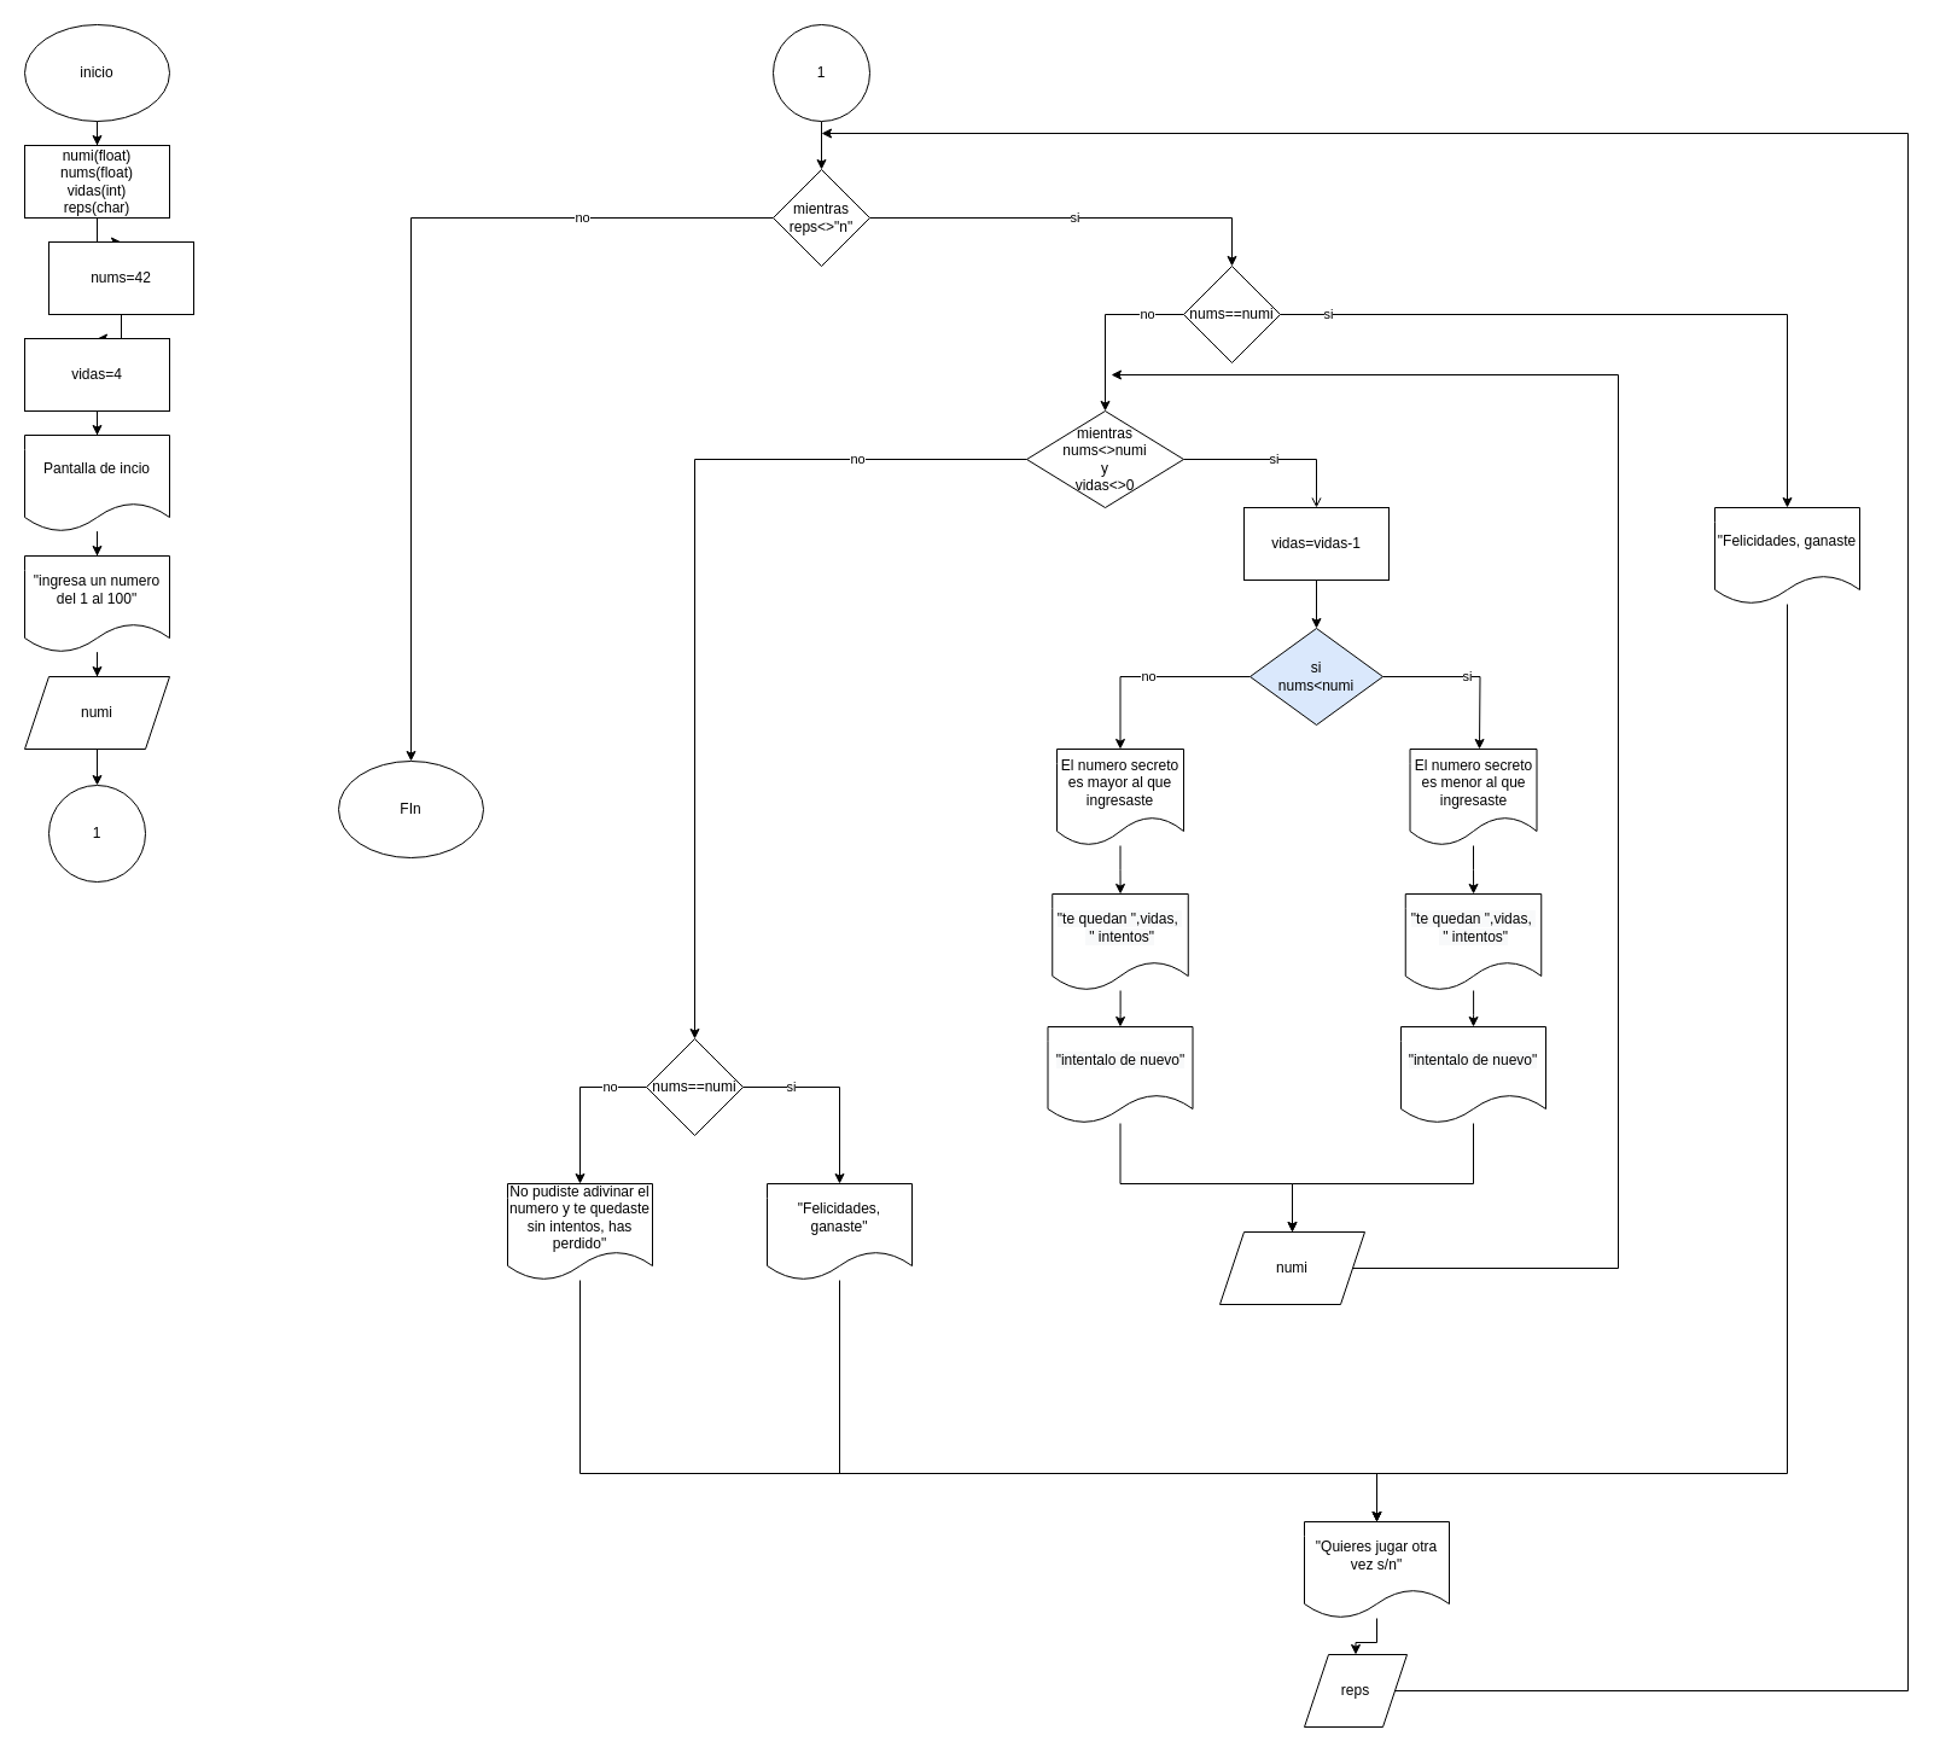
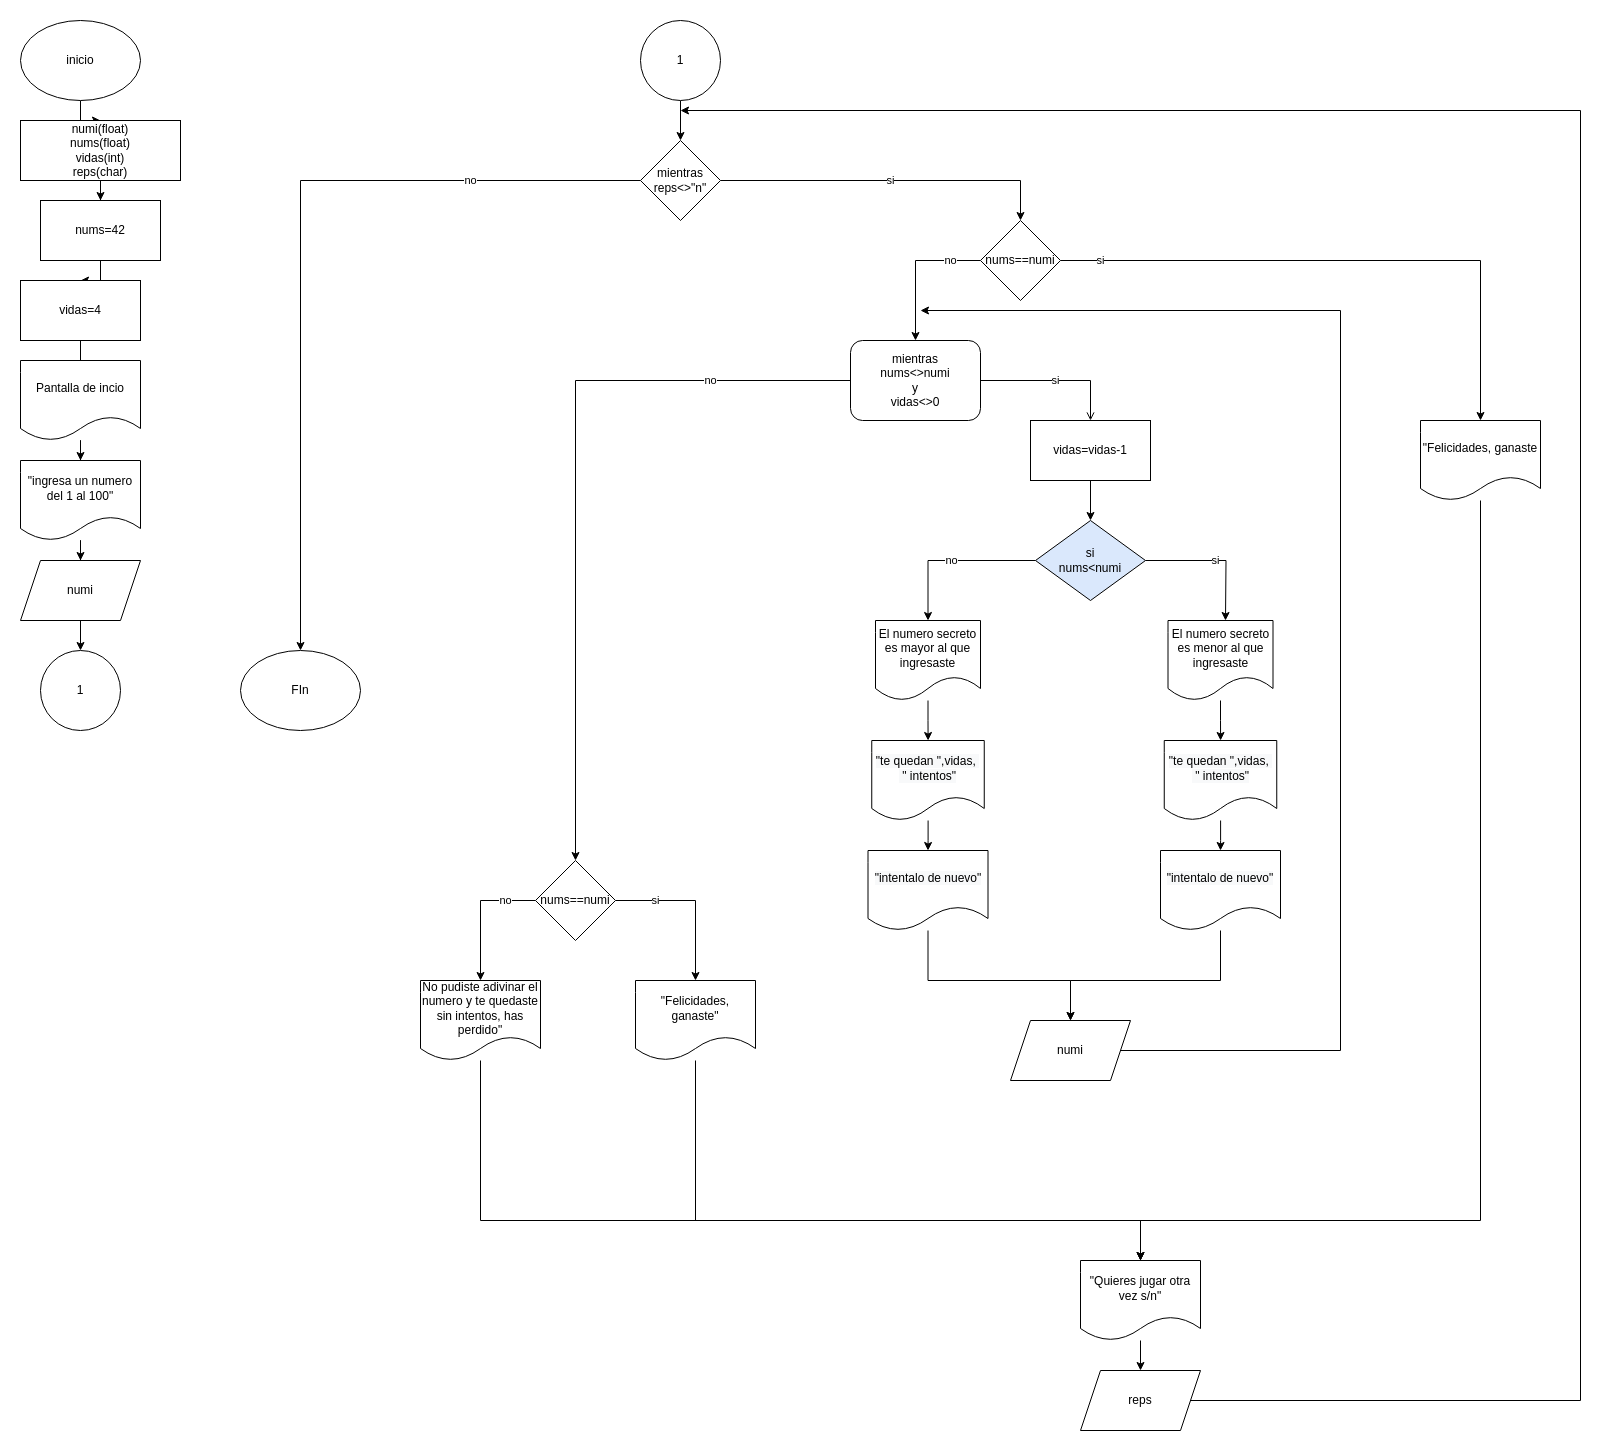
  <mxCell id="0" />
  <mxCell id="1" parent="0" />
  <mxCell id="2" value="" style="edgeStyle=orthogonalEdgeStyle;rounded=0;orthogonalLoop=1;jettySize=auto;html=1;" parent="1" source="3" target="5" edge="1"><mxGeometry relative="1" as="geometry" /></mxCell>
  <mxCell id="3" value="inicio" style="ellipse;whiteSpace=wrap;html=1;" parent="1" vertex="1"><mxGeometry x="20" y="20" width="120" height="80" as="geometry" /></mxCell>
  <mxCell id="4" value="" style="edgeStyle=orthogonalEdgeStyle;rounded=0;orthogonalLoop=1;jettySize=auto;html=1;" parent="1" source="5" target="16" edge="1"><mxGeometry relative="1" as="geometry" /></mxCell>
- <mxCell id="5" value="numi(float)&lt;br&gt;nums(float)&lt;br&gt;vidas(int)&lt;br&gt;reps(char)" style="rounded=0;whiteSpace=wrap;html=1;" parent="1" vertex="1"><mxGeometry x="20" y="120" width="120" height="60" as="geometry" /></mxCell>
+ <mxCell id="5" value="numi(float)&lt;br&gt;nums(float)&lt;br&gt;vidas(int)&lt;br&gt;reps(char)" style="rounded=0;whiteSpace=wrap;html=1;" parent="1" vertex="1"><mxGeometry x="20" y="120" width="160" height="60" as="geometry" /></mxCell>
  <mxCell id="6" value="" style="edgeStyle=orthogonalEdgeStyle;rounded=0;orthogonalLoop=1;jettySize=auto;html=1;" parent="1" source="7" target="9" edge="1"><mxGeometry relative="1" as="geometry" /></mxCell>
  <mxCell id="7" value="Pantalla de incio" style="shape=document;whiteSpace=wrap;html=1;boundedLbl=1;" parent="1" vertex="1"><mxGeometry x="20" y="360" width="120" height="80" as="geometry" /></mxCell>
  <mxCell id="8" value="" style="edgeStyle=orthogonalEdgeStyle;rounded=0;orthogonalLoop=1;jettySize=auto;html=1;" parent="1" source="9" target="11" edge="1"><mxGeometry relative="1" as="geometry" /></mxCell>
  <mxCell id="9" value="&quot;ingresa un numero del 1 al 100&quot;" style="shape=document;whiteSpace=wrap;html=1;boundedLbl=1;" parent="1" vertex="1"><mxGeometry x="20" y="460" width="120" height="80" as="geometry" /></mxCell>
  <mxCell id="10" value="" style="edgeStyle=orthogonalEdgeStyle;rounded=0;orthogonalLoop=1;jettySize=auto;html=1;" parent="1" source="11" target="12" edge="1"><mxGeometry relative="1" as="geometry" /></mxCell>
  <mxCell id="11" value="numi" style="shape=parallelogram;perimeter=parallelogramPerimeter;whiteSpace=wrap;html=1;fixedSize=1;" parent="1" vertex="1"><mxGeometry x="20" y="560" width="120" height="60" as="geometry" /></mxCell>
  <mxCell id="12" value="1" style="ellipse;whiteSpace=wrap;html=1;aspect=fixed;" parent="1" vertex="1"><mxGeometry x="40" y="650" width="80" height="80" as="geometry" /></mxCell>
  <mxCell id="13" value="" style="edgeStyle=orthogonalEdgeStyle;rounded=0;orthogonalLoop=1;jettySize=auto;html=1;" parent="1" source="14" target="21" edge="1"><mxGeometry relative="1" as="geometry" /></mxCell>
  <mxCell id="14" value="1" style="ellipse;whiteSpace=wrap;html=1;aspect=fixed;" parent="1" vertex="1"><mxGeometry x="640" y="20" width="80" height="80" as="geometry" /></mxCell>
  <mxCell id="15" value="" style="edgeStyle=orthogonalEdgeStyle;rounded=0;orthogonalLoop=1;jettySize=auto;html=1;" parent="1" source="16" target="18" edge="1"><mxGeometry relative="1" as="geometry" /></mxCell>
  <mxCell id="16" value="nums=42" style="rounded=0;whiteSpace=wrap;html=1;" parent="1" vertex="1"><mxGeometry x="40" y="200" width="120" height="60" as="geometry" /></mxCell>
- <mxCell id="17" value="" style="edgeStyle=orthogonalEdgeStyle;rounded=0;orthogonalLoop=1;jettySize=auto;html=1;" parent="1" source="18" target="7" edge="1"><mxGeometry relative="1" as="geometry" /></mxCell>
+ <mxCell id="17" value="" style="edgeStyle=orthogonalEdgeStyle;rounded=0;orthogonalLoop=1;jettySize=auto;html=1;endArrow=none;" parent="1" source="18" target="7" edge="1"><mxGeometry relative="1" as="geometry" /></mxCell>
  <mxCell id="18" value="vidas=4" style="rounded=0;whiteSpace=wrap;html=1;" parent="1" vertex="1"><mxGeometry x="20" y="280" width="120" height="60" as="geometry" /></mxCell>
  <mxCell id="19" value="si" style="edgeStyle=orthogonalEdgeStyle;rounded=0;orthogonalLoop=1;jettySize=auto;html=1;entryX=0.5;entryY=0;entryDx=0;entryDy=0;" edge="1" parent="1" source="21" target="46"><mxGeometry relative="1" as="geometry" /></mxCell>
  <mxCell id="20" value="no" style="edgeStyle=orthogonalEdgeStyle;rounded=0;orthogonalLoop=1;jettySize=auto;html=1;exitX=0;exitY=0.5;exitDx=0;exitDy=0;entryX=0.5;entryY=0;entryDx=0;entryDy=0;" edge="1" parent="1" source="21" target="51"><mxGeometry x="-0.58" relative="1" as="geometry"><mxPoint as="offset" /></mxGeometry></mxCell>
  <mxCell id="21" value="mientras&lt;br&gt;reps&amp;lt;&amp;gt;&quot;n&quot;" style="rhombus;whiteSpace=wrap;html=1;" parent="1" vertex="1"><mxGeometry x="640" y="140" width="80" height="80" as="geometry" /></mxCell>
  <mxCell id="22" value="no" style="edgeStyle=orthogonalEdgeStyle;rounded=0;orthogonalLoop=1;jettySize=auto;html=1;exitX=0;exitY=0.5;exitDx=0;exitDy=0;entryX=0.5;entryY=0;entryDx=0;entryDy=0;" edge="1" parent="1" source="24" target="56"><mxGeometry x="-0.629" relative="1" as="geometry"><mxPoint as="offset" /></mxGeometry></mxCell>
  <mxCell id="23" value="si" style="edgeStyle=orthogonalEdgeStyle;rounded=0;orthogonalLoop=1;jettySize=auto;html=1;exitX=1;exitY=0.5;exitDx=0;exitDy=0;entryX=0.5;entryY=0;entryDx=0;entryDy=0;endArrow=open;" edge="1" parent="1" source="24" target="26"><mxGeometry relative="1" as="geometry" /></mxCell>
- <mxCell id="24" value="mientras&lt;br&gt;nums&amp;lt;&amp;gt;numi&lt;br&gt;y&lt;br&gt;vidas&amp;lt;&amp;gt;0" style="rhombus;whiteSpace=wrap;html=1;" vertex="1" parent="1"><mxGeometry x="850" y="340" width="130" height="80" as="geometry" /></mxCell>
+ <mxCell id="24" value="mientras&lt;br&gt;nums&amp;lt;&amp;gt;numi&lt;br&gt;y&lt;br&gt;vidas&amp;lt;&amp;gt;0" style="whiteSpace=wrap;html=1;rounded=1;" vertex="1" parent="1"><mxGeometry x="850" y="340" width="130" height="80" as="geometry" /></mxCell>
  <mxCell id="25" value="" style="edgeStyle=orthogonalEdgeStyle;rounded=0;orthogonalLoop=1;jettySize=auto;html=1;" edge="1" parent="1" source="26" target="29"><mxGeometry relative="1" as="geometry" /></mxCell>
  <mxCell id="26" value="vidas=vidas-1" style="rounded=0;whiteSpace=wrap;html=1;" vertex="1" parent="1"><mxGeometry x="1030" y="420" width="120" height="60" as="geometry" /></mxCell>
  <mxCell id="27" value="no" style="edgeStyle=orthogonalEdgeStyle;rounded=0;orthogonalLoop=1;jettySize=auto;html=1;entryX=0.5;entryY=0;entryDx=0;entryDy=0;" edge="1" parent="1" source="29" target="31"><mxGeometry relative="1" as="geometry" /></mxCell>
  <mxCell id="28" value="si" style="edgeStyle=orthogonalEdgeStyle;rounded=0;orthogonalLoop=1;jettySize=auto;html=1;entryX=0.5;entryY=0;entryDx=0;entryDy=0;" edge="1" parent="1" source="29"><mxGeometry relative="1" as="geometry"><mxPoint x="1225" y="620" as="targetPoint" /></mxGeometry></mxCell>
  <mxCell id="29" value="si&lt;br&gt;nums&amp;lt;numi" style="rhombus;whiteSpace=wrap;html=1;fillColor=#dae8fc;" vertex="1" parent="1"><mxGeometry x="1035" y="520" width="110" height="80" as="geometry" /></mxCell>
  <mxCell id="30" value="" style="edgeStyle=orthogonalEdgeStyle;rounded=0;orthogonalLoop=1;jettySize=auto;html=1;" edge="1" parent="1" source="31" target="33"><mxGeometry relative="1" as="geometry" /></mxCell>
  <mxCell id="31" value="El numero secreto es mayor al que ingresaste" style="shape=document;whiteSpace=wrap;html=1;boundedLbl=1;" vertex="1" parent="1"><mxGeometry x="875" y="620" width="105" height="80" as="geometry" /></mxCell>
  <mxCell id="32" value="" style="edgeStyle=orthogonalEdgeStyle;rounded=0;orthogonalLoop=1;jettySize=auto;html=1;" edge="1" parent="1" source="33" target="35"><mxGeometry relative="1" as="geometry" /></mxCell>
  <mxCell id="33" value="&lt;span style=&quot;color: rgb(0, 0, 0); font-family: Helvetica; font-size: 12px; font-style: normal; font-variant-ligatures: normal; font-variant-caps: normal; font-weight: 400; letter-spacing: normal; orphans: 2; text-align: center; text-indent: 0px; text-transform: none; widows: 2; word-spacing: 0px; -webkit-text-stroke-width: 0px; background-color: rgb(248, 249, 250); text-decoration-thickness: initial; text-decoration-style: initial; text-decoration-color: initial; float: none; display: inline !important;&quot;&gt;&quot;te quedan &quot;,vidas,&amp;nbsp; &amp;nbsp;&quot; intentos&quot;&lt;/span&gt;" style="shape=document;whiteSpace=wrap;html=1;boundedLbl=1;" vertex="1" parent="1"><mxGeometry x="871.25" y="740" width="112.5" height="80" as="geometry" /></mxCell>
  <mxCell id="34" style="edgeStyle=orthogonalEdgeStyle;rounded=0;orthogonalLoop=1;jettySize=auto;html=1;entryX=0.5;entryY=0;entryDx=0;entryDy=0;" edge="1" parent="1" source="35"><mxGeometry relative="1" as="geometry"><Array as="points"><mxPoint x="928" y="980" /><mxPoint x="1070" y="980" /></Array><mxPoint x="1070" y="1020" as="targetPoint" /></mxGeometry></mxCell>
  <mxCell id="35" value="&lt;span style=&quot;color: rgb(0, 0, 0); font-family: Helvetica; font-size: 12px; font-style: normal; font-variant-ligatures: normal; font-variant-caps: normal; font-weight: 400; letter-spacing: normal; orphans: 2; text-align: center; text-indent: 0px; text-transform: none; widows: 2; word-spacing: 0px; -webkit-text-stroke-width: 0px; text-decoration-thickness: initial; text-decoration-style: initial; text-decoration-color: initial; background-color: rgb(248, 249, 250); float: none; display: inline !important;&quot;&gt;&quot;intentalo de nuevo&quot;&lt;/span&gt;" style="shape=document;whiteSpace=wrap;html=1;boundedLbl=1;" vertex="1" parent="1"><mxGeometry x="867.5" y="850" width="120" height="80" as="geometry" /></mxCell>
  <mxCell id="36" value="" style="edgeStyle=orthogonalEdgeStyle;rounded=0;orthogonalLoop=1;jettySize=auto;html=1;" edge="1" parent="1" source="37" target="39"><mxGeometry relative="1" as="geometry" /></mxCell>
  <mxCell id="37" value="El numero secreto es menor al que ingresaste" style="shape=document;whiteSpace=wrap;html=1;boundedLbl=1;" vertex="1" parent="1"><mxGeometry x="1167.5" y="620" width="105" height="80" as="geometry" /></mxCell>
  <mxCell id="38" value="" style="edgeStyle=orthogonalEdgeStyle;rounded=0;orthogonalLoop=1;jettySize=auto;html=1;" edge="1" parent="1" source="39" target="41"><mxGeometry relative="1" as="geometry" /></mxCell>
  <mxCell id="39" value="&lt;span style=&quot;color: rgb(0, 0, 0); font-family: Helvetica; font-size: 12px; font-style: normal; font-variant-ligatures: normal; font-variant-caps: normal; font-weight: 400; letter-spacing: normal; orphans: 2; text-align: center; text-indent: 0px; text-transform: none; widows: 2; word-spacing: 0px; -webkit-text-stroke-width: 0px; background-color: rgb(248, 249, 250); text-decoration-thickness: initial; text-decoration-style: initial; text-decoration-color: initial; float: none; display: inline !important;&quot;&gt;&quot;te quedan &quot;,vidas,&amp;nbsp; &amp;nbsp;&quot; intentos&quot;&lt;/span&gt;" style="shape=document;whiteSpace=wrap;html=1;boundedLbl=1;" vertex="1" parent="1"><mxGeometry x="1163.75" y="740" width="112.5" height="80" as="geometry" /></mxCell>
  <mxCell id="40" style="edgeStyle=orthogonalEdgeStyle;rounded=0;orthogonalLoop=1;jettySize=auto;html=1;entryX=0.5;entryY=0;entryDx=0;entryDy=0;" edge="1" parent="1" source="41"><mxGeometry relative="1" as="geometry"><Array as="points"><mxPoint x="1220" y="980" /><mxPoint x="1070" y="980" /></Array><mxPoint x="1070" y="1020" as="targetPoint" /></mxGeometry></mxCell>
  <mxCell id="41" value="&lt;span style=&quot;color: rgb(0, 0, 0); font-family: Helvetica; font-size: 12px; font-style: normal; font-variant-ligatures: normal; font-variant-caps: normal; font-weight: 400; letter-spacing: normal; orphans: 2; text-align: center; text-indent: 0px; text-transform: none; widows: 2; word-spacing: 0px; -webkit-text-stroke-width: 0px; text-decoration-thickness: initial; text-decoration-style: initial; text-decoration-color: initial; background-color: rgb(248, 249, 250); float: none; display: inline !important;&quot;&gt;&quot;intentalo de nuevo&quot;&lt;/span&gt;" style="shape=document;whiteSpace=wrap;html=1;boundedLbl=1;" vertex="1" parent="1"><mxGeometry x="1160" y="850" width="120" height="80" as="geometry" /></mxCell>
  <mxCell id="42" style="edgeStyle=orthogonalEdgeStyle;rounded=0;orthogonalLoop=1;jettySize=auto;html=1;exitX=1;exitY=0.5;exitDx=0;exitDy=0;" edge="1" parent="1" source="43"><mxGeometry relative="1" as="geometry"><mxPoint x="920" y="310" as="targetPoint" /><Array as="points"><mxPoint x="1340" y="1050" /><mxPoint x="1340" y="310" /></Array></mxGeometry></mxCell>
  <mxCell id="43" value="numi" style="shape=parallelogram;perimeter=parallelogramPerimeter;whiteSpace=wrap;html=1;fixedSize=1;" vertex="1" parent="1"><mxGeometry x="1010" y="1020" width="120" height="60" as="geometry" /></mxCell>
  <mxCell id="44" value="no" style="edgeStyle=orthogonalEdgeStyle;rounded=0;orthogonalLoop=1;jettySize=auto;html=1;exitX=0;exitY=0.5;exitDx=0;exitDy=0;entryX=0.5;entryY=0;entryDx=0;entryDy=0;" edge="1" parent="1" source="46" target="24"><mxGeometry x="-0.586" relative="1" as="geometry"><mxPoint as="offset" /></mxGeometry></mxCell>
  <mxCell id="45" value="si" style="edgeStyle=orthogonalEdgeStyle;rounded=0;orthogonalLoop=1;jettySize=auto;html=1;exitX=1;exitY=0.5;exitDx=0;exitDy=0;entryX=0.5;entryY=0;entryDx=0;entryDy=0;" edge="1" parent="1" source="46" target="48"><mxGeometry x="-0.862" relative="1" as="geometry"><mxPoint as="offset" /></mxGeometry></mxCell>
  <mxCell id="46" value="nums==numi" style="rhombus;whiteSpace=wrap;html=1;" vertex="1" parent="1"><mxGeometry x="980" y="220" width="80" height="80" as="geometry" /></mxCell>
  <mxCell id="47" style="edgeStyle=orthogonalEdgeStyle;rounded=0;orthogonalLoop=1;jettySize=auto;html=1;" edge="1" parent="1" source="48" target="50"><mxGeometry relative="1" as="geometry"><Array as="points"><mxPoint x="1480" y="1220" /><mxPoint x="1140" y="1220" /></Array></mxGeometry></mxCell>
  <mxCell id="48" value="&quot;Felicidades, ganaste" style="shape=document;whiteSpace=wrap;html=1;boundedLbl=1;" vertex="1" parent="1"><mxGeometry x="1420" y="420" width="120" height="80" as="geometry" /></mxCell>
  <mxCell id="49" value="" style="edgeStyle=orthogonalEdgeStyle;rounded=0;orthogonalLoop=1;jettySize=auto;html=1;" edge="1" parent="1" source="50" target="53"><mxGeometry relative="1" as="geometry" /></mxCell>
  <mxCell id="50" value="&quot;Quieres jugar otra vez s/n&quot;" style="shape=document;whiteSpace=wrap;html=1;boundedLbl=1;" vertex="1" parent="1"><mxGeometry x="1080" y="1260" width="120" height="80" as="geometry" /></mxCell>
- <mxCell id="51" value="FIn" style="ellipse;whiteSpace=wrap;html=1;" vertex="1" parent="1"><mxGeometry x="280" y="630" width="120" height="80" as="geometry" /></mxCell>
+ <mxCell id="51" value="FIn" style="ellipse;whiteSpace=wrap;html=1;" vertex="1" parent="1"><mxGeometry x="240" y="650" width="120" height="80" as="geometry" /></mxCell>
  <mxCell id="52" style="edgeStyle=orthogonalEdgeStyle;rounded=0;orthogonalLoop=1;jettySize=auto;html=1;" edge="1" parent="1" source="53"><mxGeometry relative="1" as="geometry"><mxPoint x="680" y="110" as="targetPoint" /><Array as="points"><mxPoint x="1580" y="1400" /><mxPoint x="1580" y="110" /></Array></mxGeometry></mxCell>
- <mxCell id="53" value="reps" style="shape=parallelogram;perimeter=parallelogramPerimeter;whiteSpace=wrap;html=1;fixedSize=1;" vertex="1" parent="1"><mxGeometry x="1080" y="1370" width="85" height="60" as="geometry" /></mxCell>
+ <mxCell id="53" value="reps" style="shape=parallelogram;perimeter=parallelogramPerimeter;whiteSpace=wrap;html=1;fixedSize=1;" vertex="1" parent="1"><mxGeometry x="1080" y="1370" width="120" height="60" as="geometry" /></mxCell>
  <mxCell id="54" value="si" style="edgeStyle=orthogonalEdgeStyle;rounded=0;orthogonalLoop=1;jettySize=auto;html=1;exitX=1;exitY=0.5;exitDx=0;exitDy=0;entryX=0.5;entryY=0;entryDx=0;entryDy=0;" edge="1" parent="1" source="56" target="58"><mxGeometry x="-0.5" relative="1" as="geometry"><mxPoint as="offset" /></mxGeometry></mxCell>
  <mxCell id="55" value="no" style="edgeStyle=orthogonalEdgeStyle;rounded=0;orthogonalLoop=1;jettySize=auto;html=1;exitX=0;exitY=0.5;exitDx=0;exitDy=0;entryX=0.5;entryY=0;entryDx=0;entryDy=0;" edge="1" parent="1" source="56" target="60"><mxGeometry x="-0.556" relative="1" as="geometry"><mxPoint as="offset" /></mxGeometry></mxCell>
  <mxCell id="56" value="nums==numi" style="rhombus;whiteSpace=wrap;html=1;" vertex="1" parent="1"><mxGeometry x="535" y="860" width="80" height="80" as="geometry" /></mxCell>
  <mxCell id="57" style="edgeStyle=orthogonalEdgeStyle;rounded=0;orthogonalLoop=1;jettySize=auto;html=1;entryX=0.5;entryY=0;entryDx=0;entryDy=0;" edge="1" parent="1" source="58" target="50"><mxGeometry relative="1" as="geometry"><Array as="points"><mxPoint x="695" y="1220" /><mxPoint x="1140" y="1220" /></Array></mxGeometry></mxCell>
  <mxCell id="58" value="&quot;Felicidades, ganaste&quot;" style="shape=document;whiteSpace=wrap;html=1;boundedLbl=1;" vertex="1" parent="1"><mxGeometry x="635" y="980" width="120" height="80" as="geometry" /></mxCell>
  <mxCell id="59" style="edgeStyle=orthogonalEdgeStyle;rounded=0;orthogonalLoop=1;jettySize=auto;html=1;entryX=0.5;entryY=0;entryDx=0;entryDy=0;" edge="1" parent="1" source="60" target="50"><mxGeometry relative="1" as="geometry"><Array as="points"><mxPoint x="480" y="1220" /><mxPoint x="1140" y="1220" /></Array></mxGeometry></mxCell>
  <mxCell id="60" value="No pudiste adivinar el numero y te quedaste sin intentos, has perdido&quot;" style="shape=document;whiteSpace=wrap;html=1;boundedLbl=1;" vertex="1" parent="1"><mxGeometry x="420" y="980" width="120" height="80" as="geometry" /></mxCell>
